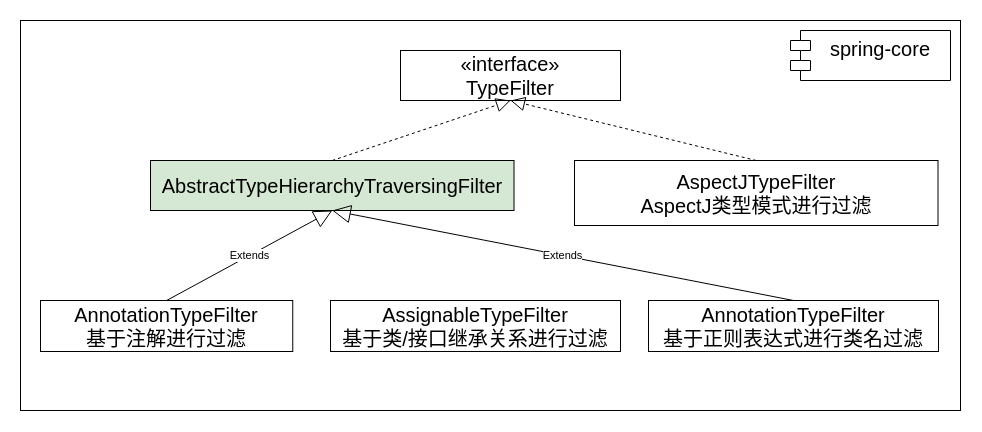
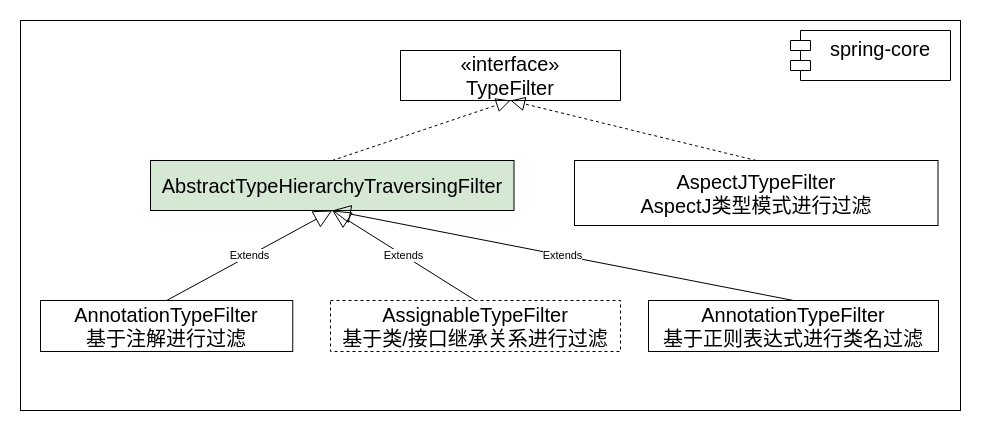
  <mxCell id="0" />
  <mxCell id="1" parent="0" />
  <mxCell id="2" value="" style="rounded=0;whiteSpace=wrap;html=1;" parent="1" vertex="1"><mxGeometry x="20" y="20" width="940" height="390" as="geometry" /></mxCell>
  <mxCell id="3" value="«interface»&lt;br&gt;TypeFilter" style="html=1;whiteSpace=wrap;fontSize=20;fontStyle=0;" parent="1" vertex="1"><mxGeometry x="400" y="50" width="220" height="50" as="geometry" /></mxCell>
  <mxCell id="4" value="AnnotationTypeFilter&lt;div&gt;基于注解进行过滤&lt;br&gt;&lt;/div&gt;" style="html=1;whiteSpace=wrap;fontSize=20;verticalAlign=middle;align=center;" parent="1" vertex="1"><mxGeometry x="40" y="300" width="252.25" height="51" as="geometry" /></mxCell>
  <mxCell id="5" value="AbstractTypeHierarchyTraversingFilter" style="html=1;whiteSpace=wrap;fontSize=20;fillColor=#d5e8d4;" parent="1" vertex="1"><mxGeometry x="150" y="160" width="363.5" height="50" as="geometry" /></mxCell>
  <mxCell id="6" value="" style="endArrow=block;dashed=1;endFill=0;endSize=12;html=1;rounded=0;exitX=0.5;exitY=0;exitDx=0;exitDy=0;entryX=0.5;entryY=1;entryDx=0;entryDy=0;" parent="1" source="5" target="3" edge="1"><mxGeometry width="160" relative="1" as="geometry"><mxPoint x="10" y="130" as="sourcePoint" /><mxPoint x="170" y="130" as="targetPoint" /></mxGeometry></mxCell>
  <mxCell id="7" value="Extends" style="endArrow=block;endSize=16;endFill=0;html=1;rounded=0;exitX=0.5;exitY=0;exitDx=0;exitDy=0;entryX=0.5;entryY=1;entryDx=0;entryDy=0;" parent="1" source="4" target="5" edge="1"><mxGeometry width="160" relative="1" as="geometry"><mxPoint x="230" y="400" as="sourcePoint" /><mxPoint x="390" y="400" as="targetPoint" /></mxGeometry></mxCell>
  <mxCell id="8" value="spring-core&lt;div&gt;&lt;br&gt;&lt;/div&gt;" style="shape=module;align=left;spacingLeft=20;align=center;verticalAlign=top;whiteSpace=wrap;html=1;fontSize=20;" parent="1" vertex="1"><mxGeometry x="790" y="30" width="160" height="50" as="geometry" /></mxCell>
- <mxCell id="9" value="AssignableTypeFilter&lt;div&gt;基于类/接口继承关系进行过滤&lt;/div&gt;" style="html=1;whiteSpace=wrap;fontSize=20;verticalAlign=middle;align=center;" vertex="1" parent="1"><mxGeometry x="330" y="300" width="290" height="51" as="geometry" /></mxCell>
+ <mxCell id="9" value="AssignableTypeFilter&lt;div&gt;基于类/接口继承关系进行过滤&lt;/div&gt;" style="html=1;whiteSpace=wrap;fontSize=20;verticalAlign=middle;align=center;dashed=1;" vertex="1" parent="1"><mxGeometry x="330" y="300" width="290" height="51" as="geometry" /></mxCell>
+ <mxCell id="10" value="Extends" style="endArrow=block;endSize=16;endFill=0;html=1;rounded=0;exitX=0.5;exitY=0;exitDx=0;exitDy=0;entryX=0.5;entryY=1;entryDx=0;entryDy=0;" edge="1" parent="1" source="9" target="5"><mxGeometry width="160" relative="1" as="geometry"><mxPoint x="410" y="260" as="sourcePoint" /><mxPoint x="570" y="260" as="targetPoint" /></mxGeometry></mxCell>
  <mxCell id="11" value="AspectJTypeFilter&lt;div&gt;AspectJ类型模式进行过滤&lt;br&gt;&lt;/div&gt;" style="html=1;whiteSpace=wrap;fontSize=20;" vertex="1" parent="1"><mxGeometry x="574" y="160" width="363.5" height="65" as="geometry" /></mxCell>
  <mxCell id="12" value="" style="endArrow=block;dashed=1;endFill=0;endSize=12;html=1;rounded=0;exitX=0.5;exitY=0;exitDx=0;exitDy=0;entryX=0.5;entryY=1;entryDx=0;entryDy=0;" edge="1" parent="1" source="11" target="3"><mxGeometry width="160" relative="1" as="geometry"><mxPoint x="720" y="240" as="sourcePoint" /><mxPoint x="880" y="240" as="targetPoint" /></mxGeometry></mxCell>
  <mxCell id="13" value="AnnotationTypeFilter&lt;div&gt;基于正则表达式进行类名过滤&lt;/div&gt;" style="html=1;whiteSpace=wrap;fontSize=20;verticalAlign=middle;align=center;" vertex="1" parent="1"><mxGeometry x="648" y="300" width="290" height="51" as="geometry" /></mxCell>
  <mxCell id="14" value="Extends" style="endArrow=block;endSize=16;endFill=0;html=1;rounded=0;exitX=0.5;exitY=0;exitDx=0;exitDy=0;entryX=0.5;entryY=1;entryDx=0;entryDy=0;" edge="1" parent="1" source="13" target="5"><mxGeometry width="160" relative="1" as="geometry"><mxPoint x="700" y="260" as="sourcePoint" /><mxPoint x="860" y="260" as="targetPoint" /></mxGeometry></mxCell>
